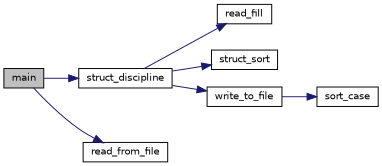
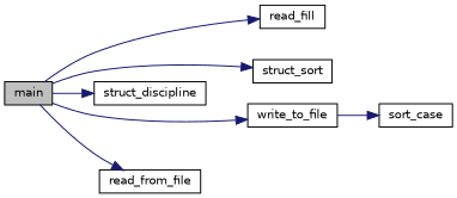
  digraph {
    rankdir=LR
    node [color=black fillcolor=white fontname=Helvetica fontsize=10 shape=record style=filled]
    edge [color=midnightblue fontname=Helvetica fontsize=10 labelfontname=Helvetica labelfontsize=10 style=solid]
    n1 [fillcolor=grey75 fontcolor=black height=0.2 label=main width=0.4]
    n2 [height=0.2 label=read_fill width=0.4]
    n3 [height=0.2 label=read_from_file width=0.4]
    n4 [height=0.2 label=struct_discipline width=0.4]
    n5 [height=0.2 label=struct_sort width=0.4]
    n6 [height=0.2 label=write_to_file width=0.4]
    n7 [height=0.2 label=sort_case width=0.4]
-   n4 -> n2
+   n1 -> n2
    n1 -> n3
    n1 -> n4
-   n4 -> n5
-   n4 -> n6
+   n1 -> n5
+   n1 -> n6
    n6 -> n7
  }
